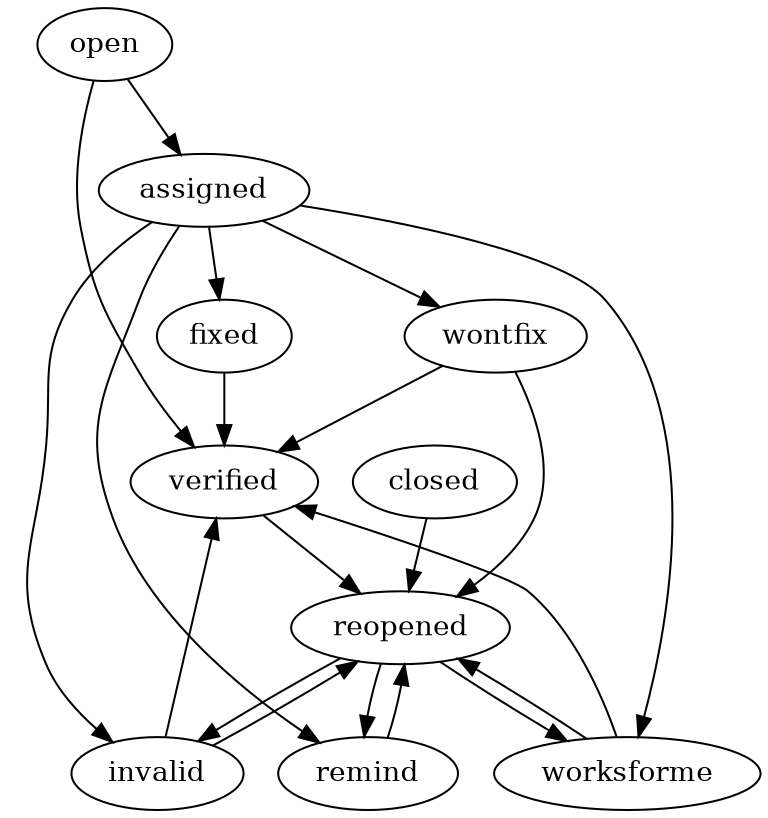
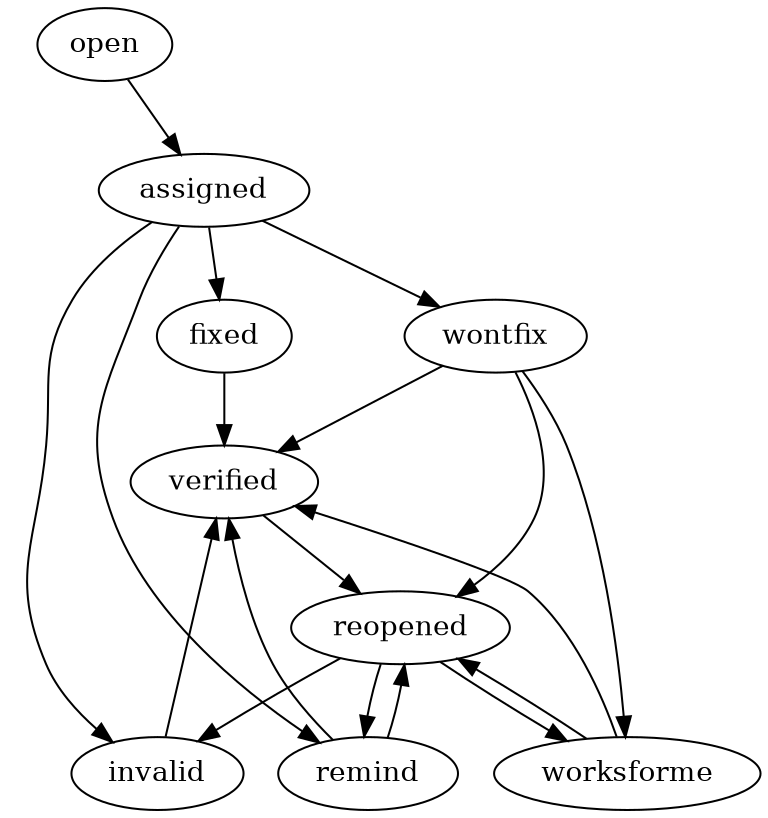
  digraph {
    open
    reopened
    fixed
    invalid
    wontfix
    remind
    worksforme
    assigned
    verified
-   closed
    subgraph sub_1 {
      open
      reopened
    }
    subgraph sub_2 {
      fixed
      invalid
      wontfix
      remind
      worksforme
    }
    open -> assigned
    reopened -> invalid
    reopened -> remind
    reopened -> worksforme
    fixed -> verified
-   invalid -> reopened
    invalid -> verified
    wontfix -> reopened
    wontfix -> verified
    remind -> reopened
-   open -> verified
+   remind -> verified
    worksforme -> reopened
    worksforme -> verified
    assigned -> fixed
    assigned -> invalid
    assigned -> wontfix
    assigned -> remind
-   assigned -> worksforme
+   wontfix -> worksforme
    verified -> reopened
-   closed -> reopened
  }
